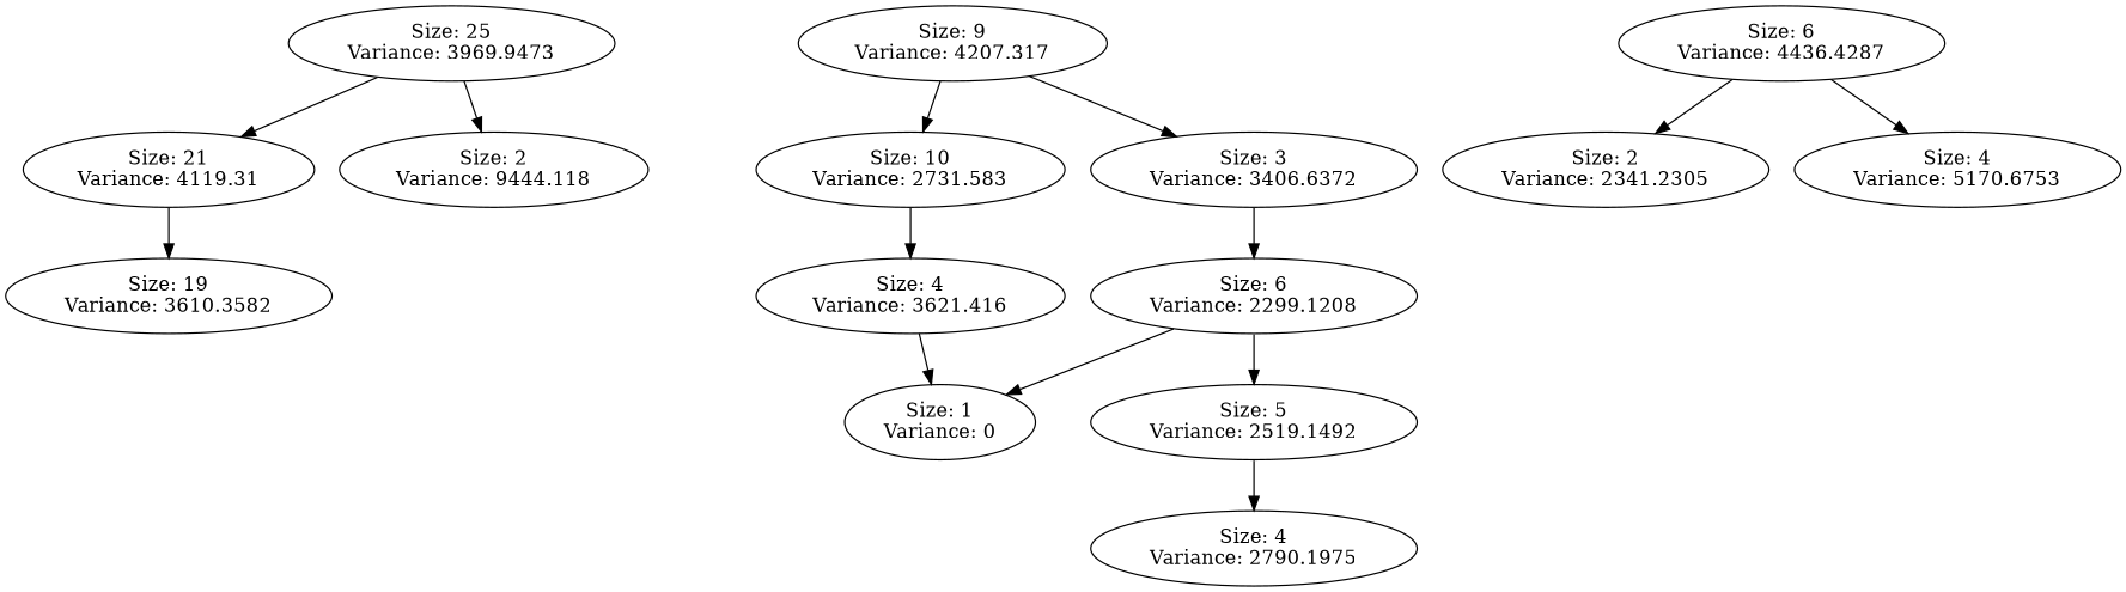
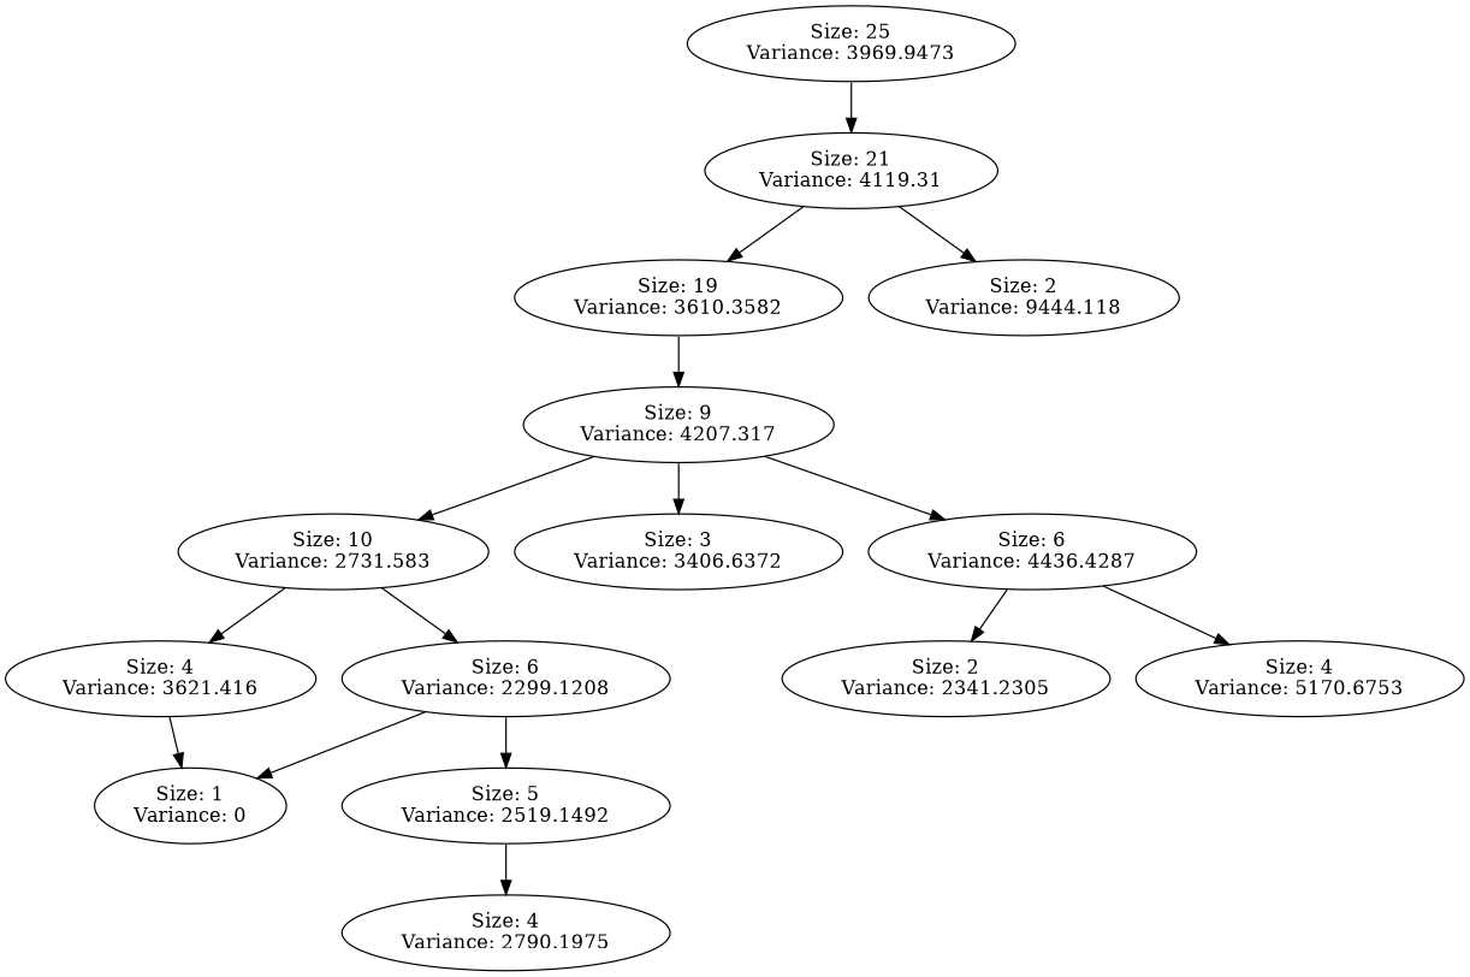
  digraph {
    L=4
    "Size: 25\nVariance: 3969.9473"
    "Size: 21\nVariance: 4119.31"
    "Size: 19\nVariance: 3610.3582"
    "Size: 2\nVariance: 9444.118"
    "Size: 9\nVariance: 4207.317"
    "Size: 10\nVariance: 2731.583"
    "Size: 6\nVariance: 2299.1208"
    "Size: 4\nVariance: 3621.416"
    "Size: 3\nVariance: 3406.6372"
    "Size: 6\nVariance: 4436.4287"
    "Size: 1\nVariance: 0"
    "Size: 5\nVariance: 2519.1492"
    "Size: 2\nVariance: 2341.2305"
    "Size: 4\nVariance: 5170.6753"
    "Size: 4\nVariance: 2790.1975"
    "Size: 25\nVariance: 3969.9473" -> "Size: 21\nVariance: 4119.31"
    "Size: 21\nVariance: 4119.31" -> "Size: 19\nVariance: 3610.3582"
-   "Size: 25\nVariance: 3969.9473" -> "Size: 2\nVariance: 9444.118"
+   "Size: 21\nVariance: 4119.31" -> "Size: 2\nVariance: 9444.118"
+   "Size: 19\nVariance: 3610.3582" -> "Size: 9\nVariance: 4207.317"
    "Size: 9\nVariance: 4207.317" -> "Size: 10\nVariance: 2731.583"
    "Size: 9\nVariance: 4207.317" -> "Size: 3\nVariance: 3406.6372"
-   "Size: 3\nVariance: 3406.6372" -> "Size: 6\nVariance: 2299.1208"
+   "Size: 9\nVariance: 4207.317" -> "Size: 6\nVariance: 4436.4287"
+   "Size: 10\nVariance: 2731.583" -> "Size: 6\nVariance: 2299.1208"
    "Size: 10\nVariance: 2731.583" -> "Size: 4\nVariance: 3621.416"
    "Size: 6\nVariance: 2299.1208" -> "Size: 1\nVariance: 0"
    "Size: 6\nVariance: 2299.1208" -> "Size: 5\nVariance: 2519.1492"
    "Size: 4\nVariance: 3621.416" -> "Size: 1\nVariance: 0"
    "Size: 6\nVariance: 4436.4287" -> "Size: 2\nVariance: 2341.2305"
    "Size: 6\nVariance: 4436.4287" -> "Size: 4\nVariance: 5170.6753"
    "Size: 5\nVariance: 2519.1492" -> "Size: 4\nVariance: 2790.1975"
  }
